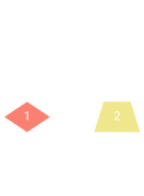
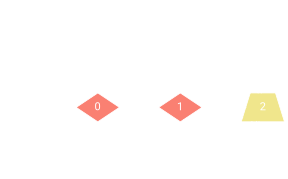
  digraph {
    rankdir=LR
    fontname=Roboto
    node [style=filled fontname=Roboto color=white fontcolor=white shape=diamond fillcolor=salmon]
    edge [color=white fontcolor=white fontname=Roboto]
    -1 [style=invis color="" fontcolor="" shape="" fillcolor=""]
+   0
    2 [shape=trapezium fillcolor=khaki]
    1
+   -1 -> 0
+   0 -> 1 [label="\\\\"]
    1 -> 2 [label="\""]
    1 -> 2 [label="/"]
    1 -> 2 [label="\\\\"]
    1 -> 2 [label=b]
    1 -> 2 [label=f]
    1 -> 2 [label=n]
    1 -> 2 [label=r]
    1 -> 2 [label=t]
  }
